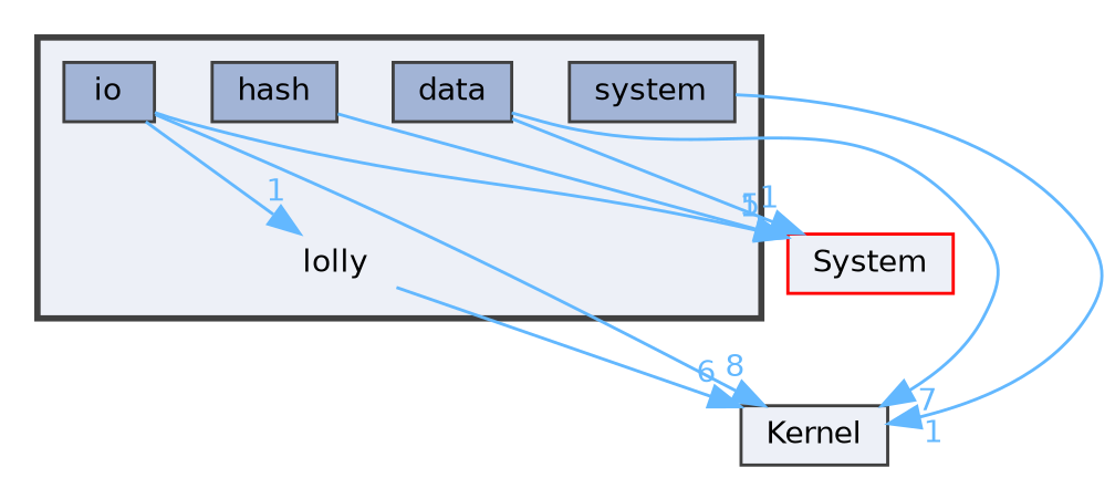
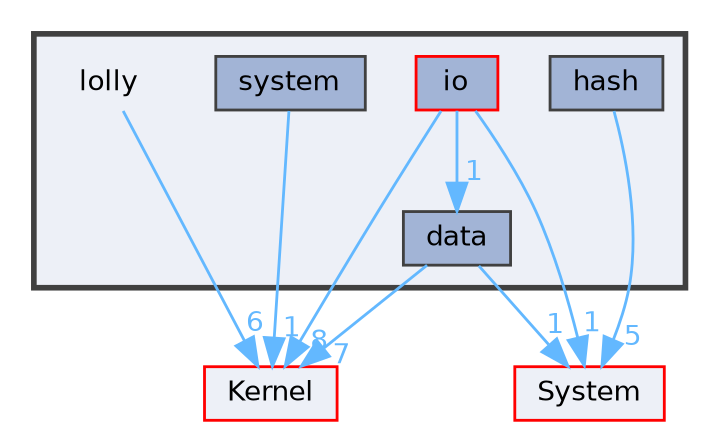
  digraph {
    compound=true
    node [fontname=Helvetica fontsize=10 shape=box color=grey25 fillcolor="#a2b4d6" style=filled]
    edge [color=steelblue1 fontcolor=steelblue1 fontname=Helvetica fontsize=10 headlabel=1 labeldistance=1.5 labelfontname=Helvetica labelfontsize=10]
    n1 [height=0.2 label=lolly shape=plaintext width=0.4 color="" fillcolor="" style=""]
    n2 [height=0.2 label=data width=0.4]
    n3 [height=0.2 label=hash width=0.4]
-   n4 [height=0.2 label=io width=0.4]
+   n4 [color=red height=0.2 label=io width=0.4]
    n5 [height=0.2 label=system width=0.4]
-   n6 [fillcolor="#edf0f7" height=0.2 label=Kernel width=0.4]
+   n6 [color=red fillcolor="#edf0f7" height=0.2 label=Kernel width=0.4]
    n7 [color=red fillcolor="#edf0f7" height=0.2 label=System width=0.4]
    subgraph cluster_1 {
      bgcolor="#edf0f7"
      fontname=Helvetica
      fontsize=10
      pencolor=grey25
      style="filled,bold"
      n1
      n2
      n3
      n4
      n5
    }
    n1 -> n6 [headlabel=6]
    n2 -> n6 [headlabel=7]
    n2 -> n7
    n3 -> n7 [headlabel=5]
-   n4 -> n1
+   n4 -> n2
    n4 -> n6 [headlabel=8]
    n4 -> n7
    n5 -> n6
  }
